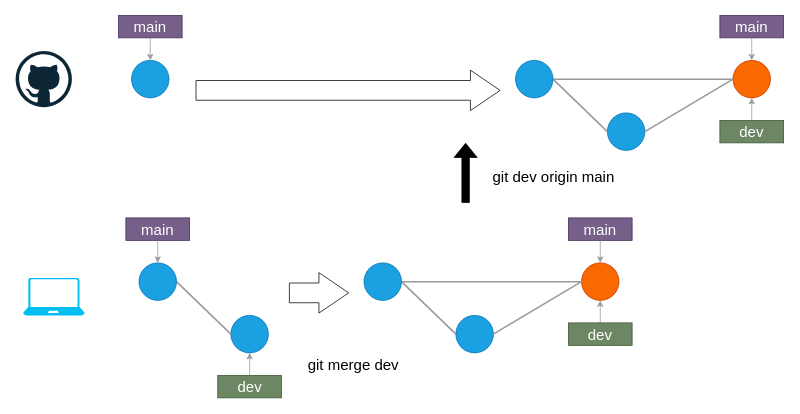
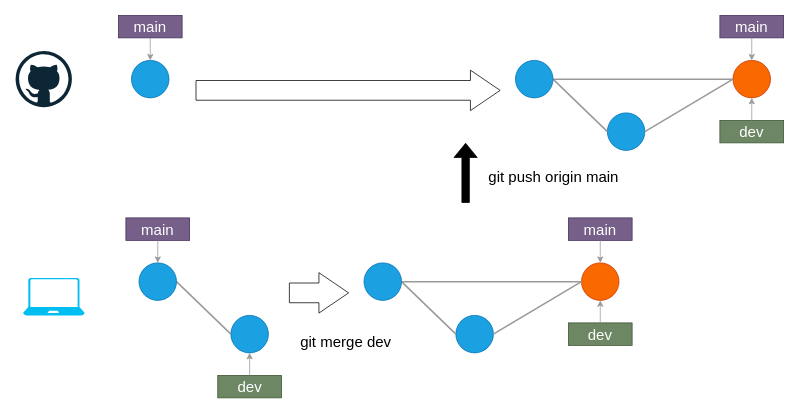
  <mxCell id="0" />
  <mxCell id="1" parent="0" />
  <mxCell id="2" value="" style="ellipse;whiteSpace=wrap;html=1;aspect=fixed;fillColor=#1ba1e2;fontColor=#ffffff;strokeColor=#006EAF;" parent="1" vertex="1"><mxGeometry x="307" y="420" width="50" height="50" as="geometry" /></mxCell>
  <mxCell id="3" value="" style="endArrow=none;html=1;entryX=0;entryY=0.5;entryDx=0;entryDy=0;strokeColor=#999999;strokeWidth=2;exitX=1;exitY=0.5;exitDx=0;exitDy=0;" parent="1" source="8" target="2" edge="1"><mxGeometry width="50" height="50" relative="1" as="geometry"><mxPoint x="234.5" y="380" as="sourcePoint" /><mxPoint x="194.5" y="480" as="targetPoint" /></mxGeometry></mxCell>
  <mxCell id="4" value="main" style="rounded=1;whiteSpace=wrap;html=1;fillColor=#76608a;strokeColor=#432D57;fontColor=#ffffff;fontSize=20;arcSize=0;" parent="1" vertex="1"><mxGeometry x="167" y="290" width="85" height="30" as="geometry" /></mxCell>
  <mxCell id="5" value="" style="endArrow=classic;html=1;fontSize=20;exitX=0.5;exitY=1;exitDx=0;exitDy=0;entryX=0.5;entryY=0;entryDx=0;entryDy=0;strokeColor=#999999;" parent="1" source="4" edge="1"><mxGeometry width="50" height="50" relative="1" as="geometry"><mxPoint x="174.5" y="340" as="sourcePoint" /><mxPoint x="209.5" y="350" as="targetPoint" /></mxGeometry></mxCell>
  <mxCell id="6" value="dev" style="rounded=1;whiteSpace=wrap;html=1;fillColor=#6d8764;strokeColor=#3A5431;fontColor=#ffffff;fontSize=20;arcSize=0;" parent="1" vertex="1"><mxGeometry x="289.5" y="500" width="85" height="30" as="geometry" /></mxCell>
  <mxCell id="7" value="" style="endArrow=classic;html=1;fontSize=20;exitX=0.5;exitY=0;exitDx=0;exitDy=0;strokeColor=#999999;entryX=0.5;entryY=1;entryDx=0;entryDy=0;" parent="1" source="6" target="2" edge="1"><mxGeometry width="50" height="50" relative="1" as="geometry"><mxPoint x="414.5" y="540" as="sourcePoint" /><mxPoint x="334.5" y="515" as="targetPoint" /></mxGeometry></mxCell>
  <mxCell id="8" value="" style="ellipse;whiteSpace=wrap;html=1;aspect=fixed;fillColor=#1ba1e2;fontColor=#ffffff;strokeColor=#006EAF;" parent="1" vertex="1"><mxGeometry x="184.5" y="350" width="50" height="50" as="geometry" /></mxCell>
  <mxCell id="9" value="" style="ellipse;whiteSpace=wrap;html=1;aspect=fixed;fontColor=#000000;strokeColor=#C73500;fillColor=#fa6800;" parent="1" vertex="1"><mxGeometry x="774.5" y="350" width="50" height="50" as="geometry" /></mxCell>
  <mxCell id="10" value="" style="endArrow=none;html=1;exitX=1;exitY=0.5;exitDx=0;exitDy=0;strokeWidth=2;entryX=0;entryY=0.5;entryDx=0;entryDy=0;strokeColor=#999999;" parent="1" source="17" target="9" edge="1"><mxGeometry width="50" height="50" relative="1" as="geometry"><mxPoint x="454.5" y="470" as="sourcePoint" /><mxPoint x="544.5" y="505" as="targetPoint" /></mxGeometry></mxCell>
  <mxCell id="11" value="" style="ellipse;whiteSpace=wrap;html=1;aspect=fixed;fillColor=#1ba1e2;fontColor=#ffffff;strokeColor=#006EAF;" parent="1" vertex="1"><mxGeometry x="607" y="420" width="50" height="50" as="geometry" /></mxCell>
  <mxCell id="12" value="" style="endArrow=none;html=1;entryX=0;entryY=0.5;entryDx=0;entryDy=0;strokeColor=#999999;strokeWidth=2;exitX=1;exitY=0.5;exitDx=0;exitDy=0;" parent="1" source="17" target="11" edge="1"><mxGeometry width="50" height="50" relative="1" as="geometry"><mxPoint x="534.5" y="380" as="sourcePoint" /><mxPoint x="494.5" y="480" as="targetPoint" /></mxGeometry></mxCell>
  <mxCell id="13" value="main" style="rounded=1;whiteSpace=wrap;html=1;fillColor=#76608a;strokeColor=#432D57;fontColor=#ffffff;fontSize=20;arcSize=0;" parent="1" vertex="1"><mxGeometry x="757" y="290" width="85" height="30" as="geometry" /></mxCell>
  <mxCell id="14" value="" style="endArrow=classic;html=1;fontSize=20;exitX=0.5;exitY=1;exitDx=0;exitDy=0;entryX=0.5;entryY=0;entryDx=0;entryDy=0;strokeColor=#999999;" parent="1" source="13" target="9" edge="1"><mxGeometry width="50" height="50" relative="1" as="geometry"><mxPoint x="764.5" y="340" as="sourcePoint" /><mxPoint x="799.5" y="350" as="targetPoint" /></mxGeometry></mxCell>
  <mxCell id="15" value="dev" style="rounded=1;whiteSpace=wrap;html=1;fillColor=#6d8764;strokeColor=#3A5431;fontColor=#ffffff;fontSize=20;arcSize=0;" parent="1" vertex="1"><mxGeometry x="757" y="430" width="85" height="30" as="geometry" /></mxCell>
  <mxCell id="16" value="" style="endArrow=classic;html=1;fontSize=20;exitX=0.5;exitY=0;exitDx=0;exitDy=0;strokeColor=#999999;entryX=0.5;entryY=1;entryDx=0;entryDy=0;" parent="1" source="15" edge="1"><mxGeometry width="50" height="50" relative="1" as="geometry"><mxPoint x="882" y="470" as="sourcePoint" /><mxPoint x="799.5" y="400" as="targetPoint" /></mxGeometry></mxCell>
  <mxCell id="17" value="" style="ellipse;whiteSpace=wrap;html=1;aspect=fixed;fillColor=#1ba1e2;fontColor=#ffffff;strokeColor=#006EAF;" parent="1" vertex="1"><mxGeometry x="484.5" y="350" width="50" height="50" as="geometry" /></mxCell>
  <mxCell id="18" value="" style="endArrow=none;html=1;exitX=1;exitY=0.5;exitDx=0;exitDy=0;strokeWidth=2;entryX=0;entryY=0.5;entryDx=0;entryDy=0;strokeColor=#999999;" parent="1" source="11" target="9" edge="1"><mxGeometry width="50" height="50" relative="1" as="geometry"><mxPoint x="544.5" y="385" as="sourcePoint" /><mxPoint x="784.5" y="385" as="targetPoint" /></mxGeometry></mxCell>
  <mxCell id="19" value="" style="shape=flexArrow;endArrow=classic;html=1;endWidth=26.593;endSize=12.863;width=26.316;strokeColor=#000000;" parent="1" edge="1"><mxGeometry width="50" height="50" relative="1" as="geometry"><mxPoint x="384.5" y="390" as="sourcePoint" /><mxPoint x="464.5" y="390" as="targetPoint" /></mxGeometry></mxCell>
  <mxCell id="20" value="main" style="rounded=1;whiteSpace=wrap;html=1;fillColor=#76608a;strokeColor=#432D57;fontColor=#ffffff;fontSize=20;arcSize=0;" parent="1" vertex="1"><mxGeometry x="157" y="20" width="85" height="30" as="geometry" /></mxCell>
  <mxCell id="21" value="" style="endArrow=classic;html=1;fontSize=20;exitX=0.5;exitY=1;exitDx=0;exitDy=0;entryX=0.5;entryY=0;entryDx=0;entryDy=0;strokeColor=#999999;" parent="1" source="20" edge="1"><mxGeometry width="50" height="50" relative="1" as="geometry"><mxPoint x="164.5" y="70" as="sourcePoint" /><mxPoint x="199.5" y="80" as="targetPoint" /></mxGeometry></mxCell>
  <mxCell id="22" value="" style="ellipse;whiteSpace=wrap;html=1;aspect=fixed;fillColor=#1ba1e2;fontColor=#ffffff;strokeColor=#006EAF;" parent="1" vertex="1"><mxGeometry x="174.5" y="80" width="50" height="50" as="geometry" /></mxCell>
  <mxCell id="23" value="" style="ellipse;whiteSpace=wrap;html=1;aspect=fixed;fontColor=#000000;strokeColor=#C73500;fillColor=#fa6800;" parent="1" vertex="1"><mxGeometry x="976.5" y="80" width="50" height="50" as="geometry" /></mxCell>
  <mxCell id="24" value="" style="endArrow=none;html=1;exitX=1;exitY=0.5;exitDx=0;exitDy=0;strokeWidth=2;entryX=0;entryY=0.5;entryDx=0;entryDy=0;strokeColor=#999999;" parent="1" source="31" target="23" edge="1"><mxGeometry width="50" height="50" relative="1" as="geometry"><mxPoint x="656.5" y="200" as="sourcePoint" /><mxPoint x="746.5" y="235" as="targetPoint" /></mxGeometry></mxCell>
  <mxCell id="25" value="" style="ellipse;whiteSpace=wrap;html=1;aspect=fixed;fillColor=#1ba1e2;fontColor=#ffffff;strokeColor=#006EAF;" parent="1" vertex="1"><mxGeometry x="809" y="150" width="50" height="50" as="geometry" /></mxCell>
  <mxCell id="26" value="" style="endArrow=none;html=1;entryX=0;entryY=0.5;entryDx=0;entryDy=0;strokeColor=#999999;strokeWidth=2;exitX=1;exitY=0.5;exitDx=0;exitDy=0;" parent="1" source="31" target="25" edge="1"><mxGeometry width="50" height="50" relative="1" as="geometry"><mxPoint x="736.5" y="110" as="sourcePoint" /><mxPoint x="696.5" y="210" as="targetPoint" /></mxGeometry></mxCell>
  <mxCell id="27" value="main" style="rounded=1;whiteSpace=wrap;html=1;fillColor=#76608a;strokeColor=#432D57;fontColor=#ffffff;fontSize=20;arcSize=0;" parent="1" vertex="1"><mxGeometry x="959" y="20" width="85" height="30" as="geometry" /></mxCell>
  <mxCell id="28" value="" style="endArrow=classic;html=1;fontSize=20;exitX=0.5;exitY=1;exitDx=0;exitDy=0;entryX=0.5;entryY=0;entryDx=0;entryDy=0;strokeColor=#999999;" parent="1" source="27" target="23" edge="1"><mxGeometry width="50" height="50" relative="1" as="geometry"><mxPoint x="966.5" y="70" as="sourcePoint" /><mxPoint x="1001.5" y="80" as="targetPoint" /></mxGeometry></mxCell>
  <mxCell id="29" value="dev" style="rounded=1;whiteSpace=wrap;html=1;fillColor=#6d8764;strokeColor=#3A5431;fontColor=#ffffff;fontSize=20;arcSize=0;" parent="1" vertex="1"><mxGeometry x="959" y="160" width="85" height="30" as="geometry" /></mxCell>
  <mxCell id="30" value="" style="endArrow=classic;html=1;fontSize=20;exitX=0.5;exitY=0;exitDx=0;exitDy=0;strokeColor=#999999;entryX=0.5;entryY=1;entryDx=0;entryDy=0;" parent="1" source="29" edge="1"><mxGeometry width="50" height="50" relative="1" as="geometry"><mxPoint x="1084" y="200" as="sourcePoint" /><mxPoint x="1001.5" y="130" as="targetPoint" /></mxGeometry></mxCell>
  <mxCell id="31" value="" style="ellipse;whiteSpace=wrap;html=1;aspect=fixed;fillColor=#1ba1e2;fontColor=#ffffff;strokeColor=#006EAF;" parent="1" vertex="1"><mxGeometry x="686.5" y="80" width="50" height="50" as="geometry" /></mxCell>
  <mxCell id="32" value="" style="endArrow=none;html=1;exitX=1;exitY=0.5;exitDx=0;exitDy=0;strokeWidth=2;entryX=0;entryY=0.5;entryDx=0;entryDy=0;strokeColor=#999999;" parent="1" source="25" target="23" edge="1"><mxGeometry width="50" height="50" relative="1" as="geometry"><mxPoint x="746.5" y="115" as="sourcePoint" /><mxPoint x="986.5" y="115" as="targetPoint" /></mxGeometry></mxCell>
  <mxCell id="33" value="" style="shape=flexArrow;endArrow=classic;html=1;endWidth=26.593;endSize=12.863;width=26.316;strokeColor=#000000;" parent="1" edge="1"><mxGeometry width="50" height="50" relative="1" as="geometry"><mxPoint x="260" y="120" as="sourcePoint" /><mxPoint x="666.5" y="120" as="targetPoint" /></mxGeometry></mxCell>
  <mxCell id="34" value="" style="shape=flexArrow;endArrow=classic;html=1;strokeColor=#000000;fillColor=#000000;" parent="1" edge="1"><mxGeometry width="50" height="50" relative="1" as="geometry"><mxPoint x="620" y="270" as="sourcePoint" /><mxPoint x="620" y="190" as="targetPoint" /></mxGeometry></mxCell>
- <mxCell id="35" value="git dev origin main" style="text;html=1;align=center;verticalAlign=middle;resizable=0;points=[];autosize=1;strokeColor=none;fillColor=none;fontColor=#000000;fontSize=20;" parent="1" vertex="1"><mxGeometry x="642" y="220" width="190" height="30" as="geometry" /></mxCell>
+ <mxCell id="35" value="git push origin main" style="text;html=1;align=center;verticalAlign=middle;resizable=0;points=[];autosize=1;strokeColor=none;fillColor=none;fontColor=#000000;fontSize=20;" parent="1" vertex="1"><mxGeometry x="642" y="220" width="190" height="30" as="geometry" /></mxCell>
  <mxCell id="36" value="" style="dashed=0;outlineConnect=0;html=1;align=center;labelPosition=center;verticalLabelPosition=bottom;verticalAlign=top;shape=mxgraph.weblogos.github;fontSize=15;" parent="1" vertex="1"><mxGeometry x="20" y="67.5" width="75" height="75" as="geometry" /></mxCell>
  <mxCell id="37" value="" style="verticalLabelPosition=bottom;html=1;verticalAlign=top;align=center;strokeColor=none;fillColor=#00BEF2;shape=mxgraph.azure.laptop;pointerEvents=1;fontSize=15;" parent="1" vertex="1"><mxGeometry x="30" y="370" width="82" height="50" as="geometry" /></mxCell>
- <mxCell id="38" value="git merge dev" style="text;html=1;align=center;verticalAlign=middle;resizable=0;points=[];autosize=1;strokeColor=none;fillColor=none;fontColor=#000000;fontSize=20;" parent="1" vertex="1"><mxGeometry x="399.5" y="470" width="140" height="30" as="geometry" /></mxCell>
+ <mxCell id="38" value="git merge dev" style="text;html=1;align=center;verticalAlign=middle;resizable=0;points=[];autosize=1;strokeColor=none;fillColor=none;fontColor=#000000;fontSize=20;" parent="1" vertex="1"><mxGeometry x="389.5" y="440" width="140" height="30" as="geometry" /></mxCell>
